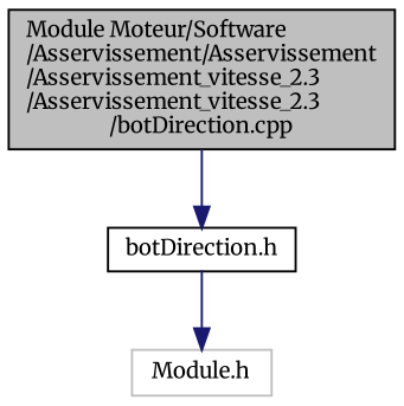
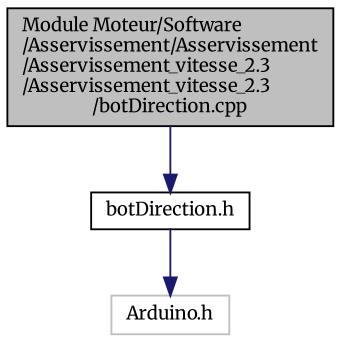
  digraph {
    fontname=Merriweather
    node [color=black fillcolor=white fontname=Merriweather fontsize=10 shape=record style=filled]
    edge [color=midnightblue fontname=Merriweather fontsize=10 labelfontname=Helvetica labelfontsize=10 style=solid]
    n1 [fillcolor=grey75 fontcolor=black height=0.2 label="Module Moteur/Software\l/Asservissement/Asservissement\l/Asservissement_vitesse_2.3\l/Asservissement_vitesse_2.3\l/botDirection.cpp" width=0.4]
    n2 [height=0.2 label="botDirection.h" width=0.4]
-   n3 [color=grey75 height=0.2 label="Module.h" width=0.4]
+   n3 [color=grey75 height=0.2 label="Arduino.h" width=0.4]
    n1 -> n2
    n2 -> n3
  }
